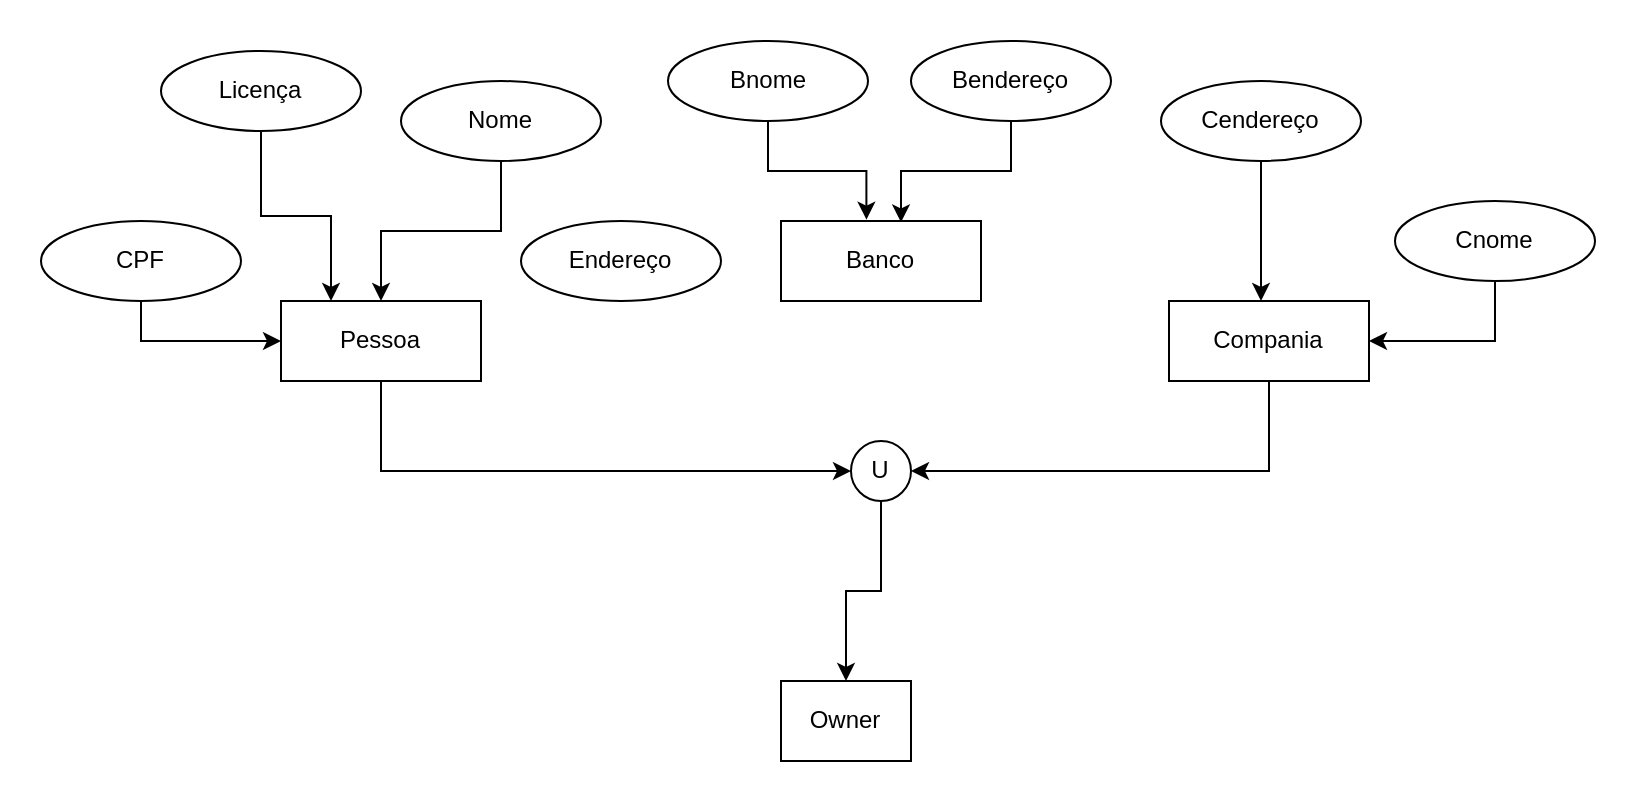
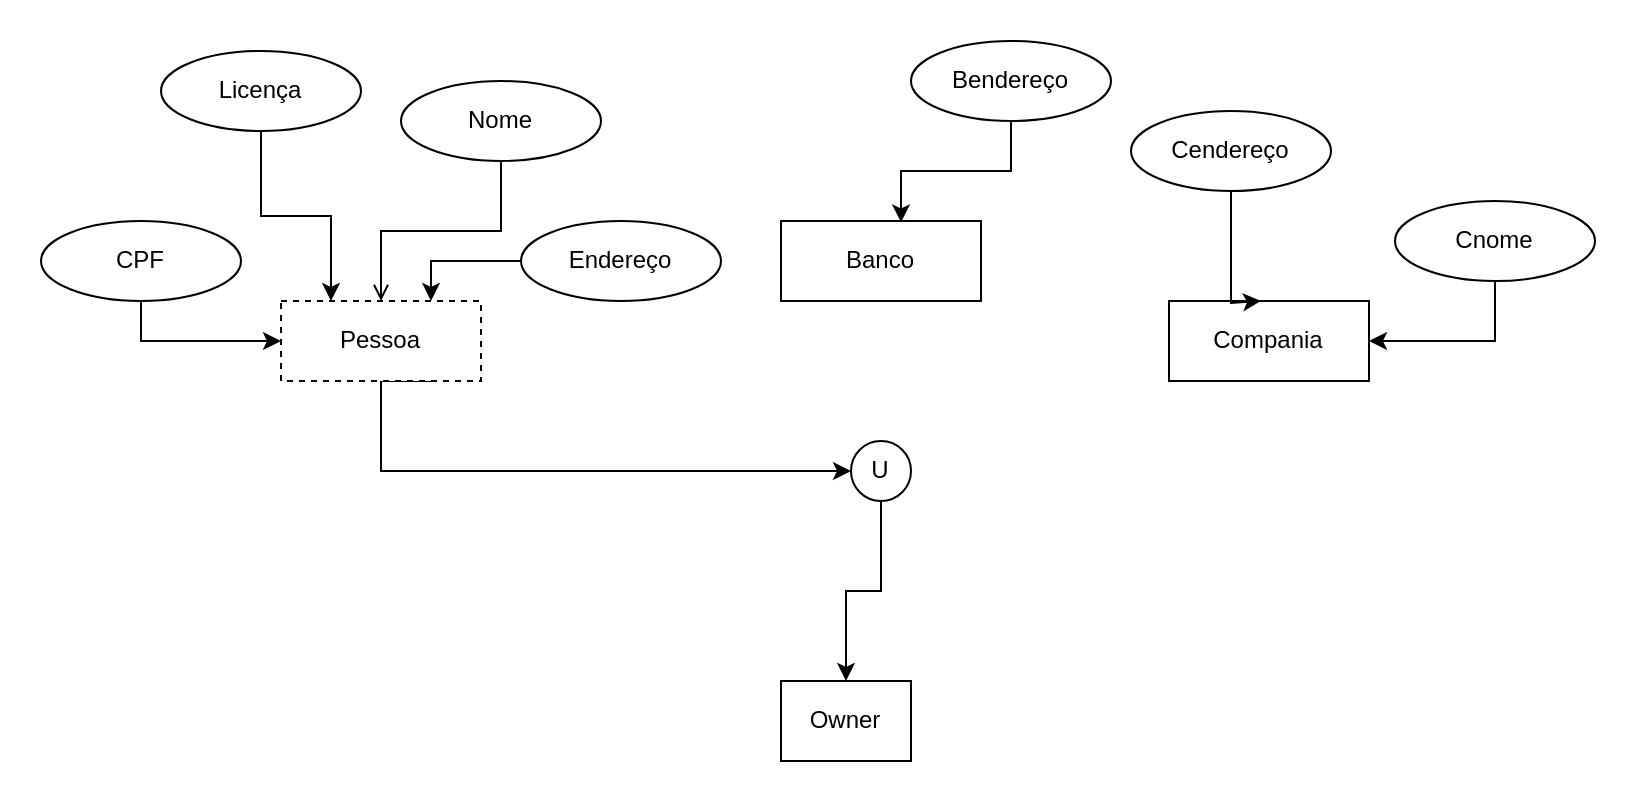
  <mxCell id="0" />
  <mxCell id="1" parent="0" />
  <mxCell id="2" style="edgeStyle=orthogonalEdgeStyle;rounded=0;orthogonalLoop=1;jettySize=auto;html=1;exitX=0.75;exitY=1;exitDx=0;exitDy=0;entryX=0;entryY=0.5;entryDx=0;entryDy=0;" edge="1" parent="1" source="3" target="8"><mxGeometry relative="1" as="geometry"><mxPoint x="250" y="190" as="sourcePoint" /><Array as="points"><mxPoint x="190" y="190" /><mxPoint x="190" y="235" /></Array></mxGeometry></mxCell>
- <mxCell id="3" value="Pessoa" style="whiteSpace=wrap;html=1;align=center;" vertex="1" parent="1"><mxGeometry x="140" y="150" width="100" height="40" as="geometry" /></mxCell>
+ <mxCell id="3" value="Pessoa" style="whiteSpace=wrap;html=1;align=center;dashed=1;" vertex="1" parent="1"><mxGeometry x="140" y="150" width="100" height="40" as="geometry" /></mxCell>
  <mxCell id="4" value="Banco" style="whiteSpace=wrap;html=1;align=center;" vertex="1" parent="1"><mxGeometry x="390" y="110" width="100" height="40" as="geometry" /></mxCell>
- <mxCell id="5" style="edgeStyle=orthogonalEdgeStyle;rounded=0;orthogonalLoop=1;jettySize=auto;html=1;exitX=0.5;exitY=1;exitDx=0;exitDy=0;entryX=1;entryY=0.5;entryDx=0;entryDy=0;" edge="1" parent="1" source="6" target="8"><mxGeometry relative="1" as="geometry" /></mxCell>
  <mxCell id="6" value="Compania" style="whiteSpace=wrap;html=1;align=center;" vertex="1" parent="1"><mxGeometry x="584" y="150" width="100" height="40" as="geometry" /></mxCell>
  <mxCell id="7" style="edgeStyle=orthogonalEdgeStyle;rounded=0;orthogonalLoop=1;jettySize=auto;html=1;exitX=0.5;exitY=1;exitDx=0;exitDy=0;" edge="1" parent="1" source="8" target="9"><mxGeometry relative="1" as="geometry" /></mxCell>
  <mxCell id="8" value="U" style="ellipse;whiteSpace=wrap;html=1;aspect=fixed;" vertex="1" parent="1"><mxGeometry x="425" y="220" width="30" height="30" as="geometry" /></mxCell>
  <mxCell id="9" value="Owner" style="whiteSpace=wrap;html=1;align=center;" vertex="1" parent="1"><mxGeometry x="390" y="340" width="65" height="40" as="geometry" /></mxCell>
- <mxCell id="10" style="edgeStyle=orthogonalEdgeStyle;rounded=0;orthogonalLoop=1;jettySize=auto;html=1;exitX=0.5;exitY=1;exitDx=0;exitDy=0;entryX=0.5;entryY=0;entryDx=0;entryDy=0;" edge="1" parent="1" source="11" target="3"><mxGeometry relative="1" as="geometry" /></mxCell>
+ <mxCell id="10" style="edgeStyle=orthogonalEdgeStyle;rounded=0;orthogonalLoop=1;jettySize=auto;html=1;exitX=0.5;exitY=1;exitDx=0;exitDy=0;entryX=0.5;entryY=0;entryDx=0;entryDy=0;endArrow=open;" edge="1" parent="1" source="11" target="3"><mxGeometry relative="1" as="geometry" /></mxCell>
  <mxCell id="11" value="Nome" style="ellipse;whiteSpace=wrap;html=1;align=center;" vertex="1" parent="1"><mxGeometry x="200" y="40" width="100" height="40" as="geometry" /></mxCell>
  <mxCell id="12" style="edgeStyle=orthogonalEdgeStyle;rounded=0;orthogonalLoop=1;jettySize=auto;html=1;exitX=0.5;exitY=1;exitDx=0;exitDy=0;entryX=0.25;entryY=0;entryDx=0;entryDy=0;" edge="1" parent="1" source="13" target="3"><mxGeometry relative="1" as="geometry" /></mxCell>
  <mxCell id="13" value="Licença" style="ellipse;whiteSpace=wrap;html=1;align=center;" vertex="1" parent="1"><mxGeometry x="80" y="25" width="100" height="40" as="geometry" /></mxCell>
  <mxCell id="14" style="edgeStyle=orthogonalEdgeStyle;rounded=0;orthogonalLoop=1;jettySize=auto;html=1;exitX=0.5;exitY=1;exitDx=0;exitDy=0;" edge="1" parent="1" source="15" target="3"><mxGeometry relative="1" as="geometry" /></mxCell>
  <mxCell id="15" value="CPF" style="ellipse;whiteSpace=wrap;html=1;align=center;" vertex="1" parent="1"><mxGeometry x="20" y="110" width="100" height="40" as="geometry" /></mxCell>
+ <mxCell id="16" style="edgeStyle=orthogonalEdgeStyle;rounded=0;orthogonalLoop=1;jettySize=auto;html=1;exitX=0;exitY=0.5;exitDx=0;exitDy=0;entryX=0.75;entryY=0;entryDx=0;entryDy=0;" edge="1" parent="1" source="17" target="3"><mxGeometry relative="1" as="geometry" /></mxCell>
  <mxCell id="17" value="Endereço" style="ellipse;whiteSpace=wrap;html=1;align=center;" vertex="1" parent="1"><mxGeometry x="260" y="110" width="100" height="40" as="geometry" /></mxCell>
- <mxCell id="18" style="edgeStyle=orthogonalEdgeStyle;rounded=0;orthogonalLoop=1;jettySize=auto;html=1;exitX=0.5;exitY=1;exitDx=0;exitDy=0;entryX=0.427;entryY=-0.017;entryDx=0;entryDy=0;entryPerimeter=0;" edge="1" parent="1" source="19" target="4"><mxGeometry relative="1" as="geometry" /></mxCell>
- <mxCell id="19" value="Bnome" style="ellipse;whiteSpace=wrap;html=1;align=center;" vertex="1" parent="1"><mxGeometry x="333.5" y="20" width="100" height="40" as="geometry" /></mxCell>
  <mxCell id="20" style="edgeStyle=orthogonalEdgeStyle;rounded=0;orthogonalLoop=1;jettySize=auto;html=1;exitX=0.5;exitY=1;exitDx=0;exitDy=0;entryX=0.6;entryY=0.017;entryDx=0;entryDy=0;entryPerimeter=0;" edge="1" parent="1" source="21" target="4"><mxGeometry relative="1" as="geometry" /></mxCell>
  <mxCell id="21" value="Bendereço" style="ellipse;whiteSpace=wrap;html=1;align=center;" vertex="1" parent="1"><mxGeometry x="455" y="20" width="100" height="40" as="geometry" /></mxCell>
  <mxCell id="22" style="edgeStyle=orthogonalEdgeStyle;rounded=0;orthogonalLoop=1;jettySize=auto;html=1;exitX=0.5;exitY=1;exitDx=0;exitDy=0;" edge="1" parent="1" source="23"><mxGeometry relative="1" as="geometry"><mxPoint x="630" y="150" as="targetPoint" /><Array as="points"><mxPoint x="630" y="151" /></Array></mxGeometry></mxCell>
- <mxCell id="23" value="Cendereço" style="ellipse;whiteSpace=wrap;html=1;align=center;" vertex="1" parent="1"><mxGeometry x="580" y="40" width="100" height="40" as="geometry" /></mxCell>
+ <mxCell id="23" value="Cendereço" style="ellipse;whiteSpace=wrap;html=1;align=center;" vertex="1" parent="1"><mxGeometry x="565" y="55" width="100" height="40" as="geometry" /></mxCell>
  <mxCell id="24" style="edgeStyle=orthogonalEdgeStyle;rounded=0;orthogonalLoop=1;jettySize=auto;html=1;exitX=0.5;exitY=1;exitDx=0;exitDy=0;entryX=1;entryY=0.5;entryDx=0;entryDy=0;" edge="1" parent="1" source="25" target="6"><mxGeometry relative="1" as="geometry" /></mxCell>
  <mxCell id="25" value="Cnome" style="ellipse;whiteSpace=wrap;html=1;align=center;" vertex="1" parent="1"><mxGeometry x="697" y="100" width="100" height="40" as="geometry" /></mxCell>
